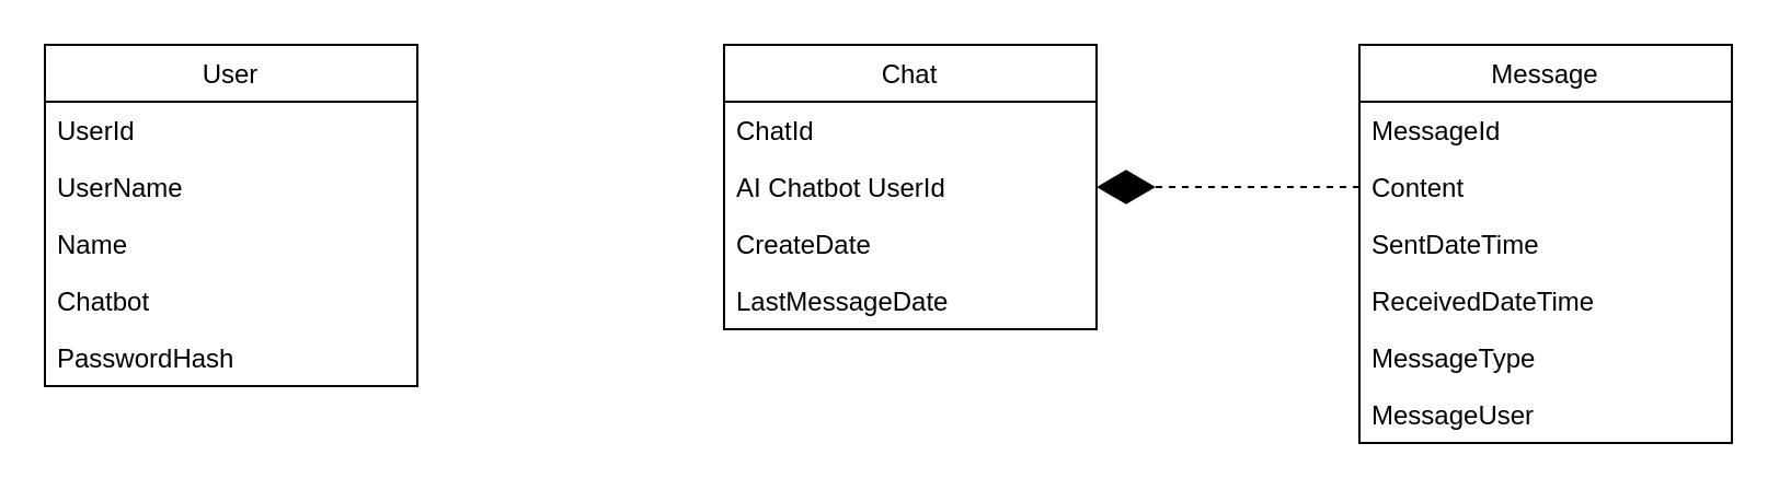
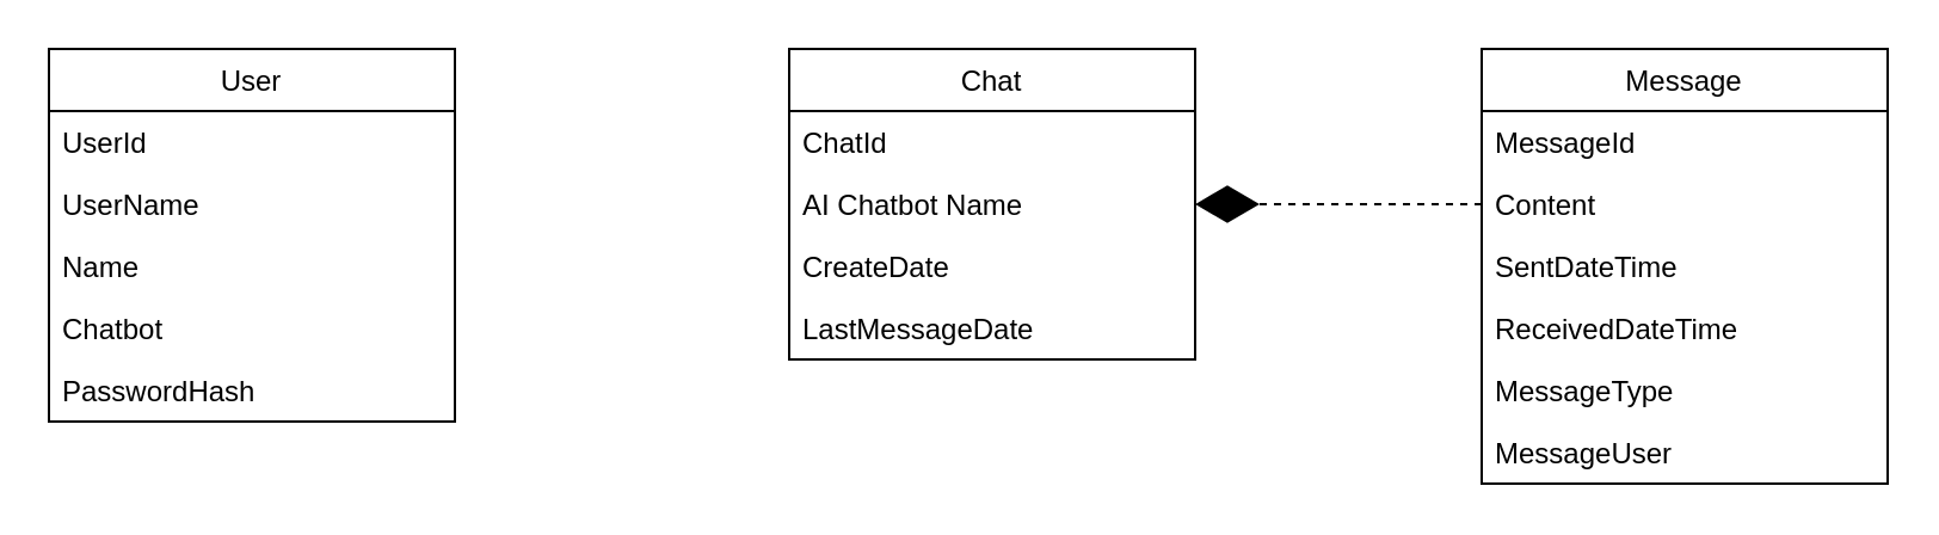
  <mxCell id="0" />
  <mxCell id="1" parent="0" />
  <mxCell id="2" value="User" style="swimlane;fontStyle=0;childLayout=stackLayout;horizontal=1;startSize=26;fillColor=none;horizontalStack=0;resizeParent=1;resizeParentMax=0;resizeLast=0;collapsible=1;marginBottom=0;" vertex="1" parent="1"><mxGeometry x="20" y="20" width="170" height="156" as="geometry"><mxRectangle x="310" y="510" width="60" height="26" as="alternateBounds" /></mxGeometry></mxCell>
  <mxCell id="3" value="UserId" style="text;strokeColor=none;fillColor=none;align=left;verticalAlign=top;spacingLeft=4;spacingRight=4;overflow=hidden;rotatable=0;points=[[0,0.5],[1,0.5]];portConstraint=eastwest;" vertex="1" parent="2"><mxGeometry y="26" width="170" height="26" as="geometry" /></mxCell>
  <mxCell id="4" value="UserName" style="text;strokeColor=none;fillColor=none;align=left;verticalAlign=top;spacingLeft=4;spacingRight=4;overflow=hidden;rotatable=0;points=[[0,0.5],[1,0.5]];portConstraint=eastwest;" vertex="1" parent="2"><mxGeometry y="52" width="170" height="26" as="geometry" /></mxCell>
  <mxCell id="5" value="Name" style="text;strokeColor=none;fillColor=none;align=left;verticalAlign=top;spacingLeft=4;spacingRight=4;overflow=hidden;rotatable=0;points=[[0,0.5],[1,0.5]];portConstraint=eastwest;" vertex="1" parent="2"><mxGeometry y="78" width="170" height="26" as="geometry" /></mxCell>
  <mxCell id="6" value="Chatbot" style="text;strokeColor=none;fillColor=none;align=left;verticalAlign=top;spacingLeft=4;spacingRight=4;overflow=hidden;rotatable=0;points=[[0,0.5],[1,0.5]];portConstraint=eastwest;" vertex="1" parent="2"><mxGeometry y="104" width="170" height="26" as="geometry" /></mxCell>
  <mxCell id="7" value="PasswordHash" style="text;strokeColor=none;fillColor=none;align=left;verticalAlign=top;spacingLeft=4;spacingRight=4;overflow=hidden;rotatable=0;points=[[0,0.5],[1,0.5]];portConstraint=eastwest;" vertex="1" parent="2"><mxGeometry y="130" width="170" height="26" as="geometry" /></mxCell>
  <mxCell id="8" value="Chat" style="swimlane;fontStyle=0;childLayout=stackLayout;horizontal=1;startSize=26;fillColor=none;horizontalStack=0;resizeParent=1;resizeParentMax=0;resizeLast=0;collapsible=1;marginBottom=0;" vertex="1" parent="1"><mxGeometry x="330" y="20" width="170" height="130" as="geometry"><mxRectangle x="310" y="510" width="60" height="26" as="alternateBounds" /></mxGeometry></mxCell>
  <mxCell id="9" value="ChatId" style="text;strokeColor=none;fillColor=none;align=left;verticalAlign=top;spacingLeft=4;spacingRight=4;overflow=hidden;rotatable=0;points=[[0,0.5],[1,0.5]];portConstraint=eastwest;" vertex="1" parent="8"><mxGeometry y="26" width="170" height="26" as="geometry" /></mxCell>
- <mxCell id="10" value="AI Chatbot UserId" style="text;strokeColor=none;fillColor=none;align=left;verticalAlign=top;spacingLeft=4;spacingRight=4;overflow=hidden;rotatable=0;points=[[0,0.5],[1,0.5]];portConstraint=eastwest;" vertex="1" parent="8"><mxGeometry y="52" width="170" height="26" as="geometry" /></mxCell>
+ <mxCell id="10" value="AI Chatbot Name" style="text;strokeColor=none;fillColor=none;align=left;verticalAlign=top;spacingLeft=4;spacingRight=4;overflow=hidden;rotatable=0;points=[[0,0.5],[1,0.5]];portConstraint=eastwest;" vertex="1" parent="8"><mxGeometry y="52" width="170" height="26" as="geometry" /></mxCell>
  <mxCell id="11" value="CreateDate" style="text;strokeColor=none;fillColor=none;align=left;verticalAlign=top;spacingLeft=4;spacingRight=4;overflow=hidden;rotatable=0;points=[[0,0.5],[1,0.5]];portConstraint=eastwest;" vertex="1" parent="8"><mxGeometry y="78" width="170" height="26" as="geometry" /></mxCell>
  <mxCell id="12" value="LastMessageDate" style="text;strokeColor=none;fillColor=none;align=left;verticalAlign=top;spacingLeft=4;spacingRight=4;overflow=hidden;rotatable=0;points=[[0,0.5],[1,0.5]];portConstraint=eastwest;" vertex="1" parent="8"><mxGeometry y="104" width="170" height="26" as="geometry" /></mxCell>
  <mxCell id="13" value="Message" style="swimlane;fontStyle=0;childLayout=stackLayout;horizontal=1;startSize=26;fillColor=none;horizontalStack=0;resizeParent=1;resizeParentMax=0;resizeLast=0;collapsible=1;marginBottom=0;" vertex="1" parent="1"><mxGeometry x="620" y="20" width="170" height="182" as="geometry"><mxRectangle x="310" y="510" width="60" height="26" as="alternateBounds" /></mxGeometry></mxCell>
  <mxCell id="14" value="MessageId" style="text;strokeColor=none;fillColor=none;align=left;verticalAlign=top;spacingLeft=4;spacingRight=4;overflow=hidden;rotatable=0;points=[[0,0.5],[1,0.5]];portConstraint=eastwest;" vertex="1" parent="13"><mxGeometry y="26" width="170" height="26" as="geometry" /></mxCell>
  <mxCell id="15" value="Content" style="text;strokeColor=none;fillColor=none;align=left;verticalAlign=top;spacingLeft=4;spacingRight=4;overflow=hidden;rotatable=0;points=[[0,0.5],[1,0.5]];portConstraint=eastwest;" vertex="1" parent="13"><mxGeometry y="52" width="170" height="26" as="geometry" /></mxCell>
  <mxCell id="16" value="SentDateTime" style="text;strokeColor=none;fillColor=none;align=left;verticalAlign=top;spacingLeft=4;spacingRight=4;overflow=hidden;rotatable=0;points=[[0,0.5],[1,0.5]];portConstraint=eastwest;" vertex="1" parent="13"><mxGeometry y="78" width="170" height="26" as="geometry" /></mxCell>
  <mxCell id="17" value="ReceivedDateTime" style="text;strokeColor=none;fillColor=none;align=left;verticalAlign=top;spacingLeft=4;spacingRight=4;overflow=hidden;rotatable=0;points=[[0,0.5],[1,0.5]];portConstraint=eastwest;" vertex="1" parent="13"><mxGeometry y="104" width="170" height="26" as="geometry" /></mxCell>
  <mxCell id="18" value="MessageType" style="text;strokeColor=none;fillColor=none;align=left;verticalAlign=top;spacingLeft=4;spacingRight=4;overflow=hidden;rotatable=0;points=[[0,0.5],[1,0.5]];portConstraint=eastwest;" vertex="1" parent="13"><mxGeometry y="130" width="170" height="26" as="geometry" /></mxCell>
  <mxCell id="19" value="MessageUser" style="text;strokeColor=none;fillColor=none;align=left;verticalAlign=top;spacingLeft=4;spacingRight=4;overflow=hidden;rotatable=0;points=[[0,0.5],[1,0.5]];portConstraint=eastwest;" vertex="1" parent="13"><mxGeometry y="156" width="170" height="26" as="geometry" /></mxCell>
  <mxCell id="20" value="" style="endArrow=diamondThin;endFill=1;endSize=24;html=1;exitX=0;exitY=0.5;exitDx=0;exitDy=0;entryX=1;entryY=0.5;entryDx=0;entryDy=0;dashed=1;" edge="1" parent="1" source="15" target="10"><mxGeometry width="160" relative="1" as="geometry"><mxPoint x="640" y="60" as="sourcePoint" /><mxPoint x="550" y="40" as="targetPoint" /></mxGeometry></mxCell>
